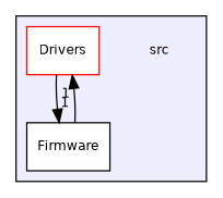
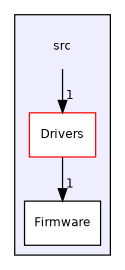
  digraph {
    compound=true
    node [fontname=Helvetica fontsize=10 shape=box fillcolor=white style=filled]
    edge [headlabel=1 labeldistance=1.5 labelfontname=Helvetica labelfontsize=10]
    n1 [label=src shape=plaintext fillcolor="" style=""]
    n2 [color=red label=Drivers]
    n3 [color=black label=Firmware]
    subgraph cluster_1 {
      bgcolor="#eeeeff"
      pencolor=black
      n1
      n2
      n3
    }
    n2 -> n3
-   n3 -> n2
+   n1 -> n2
  }
